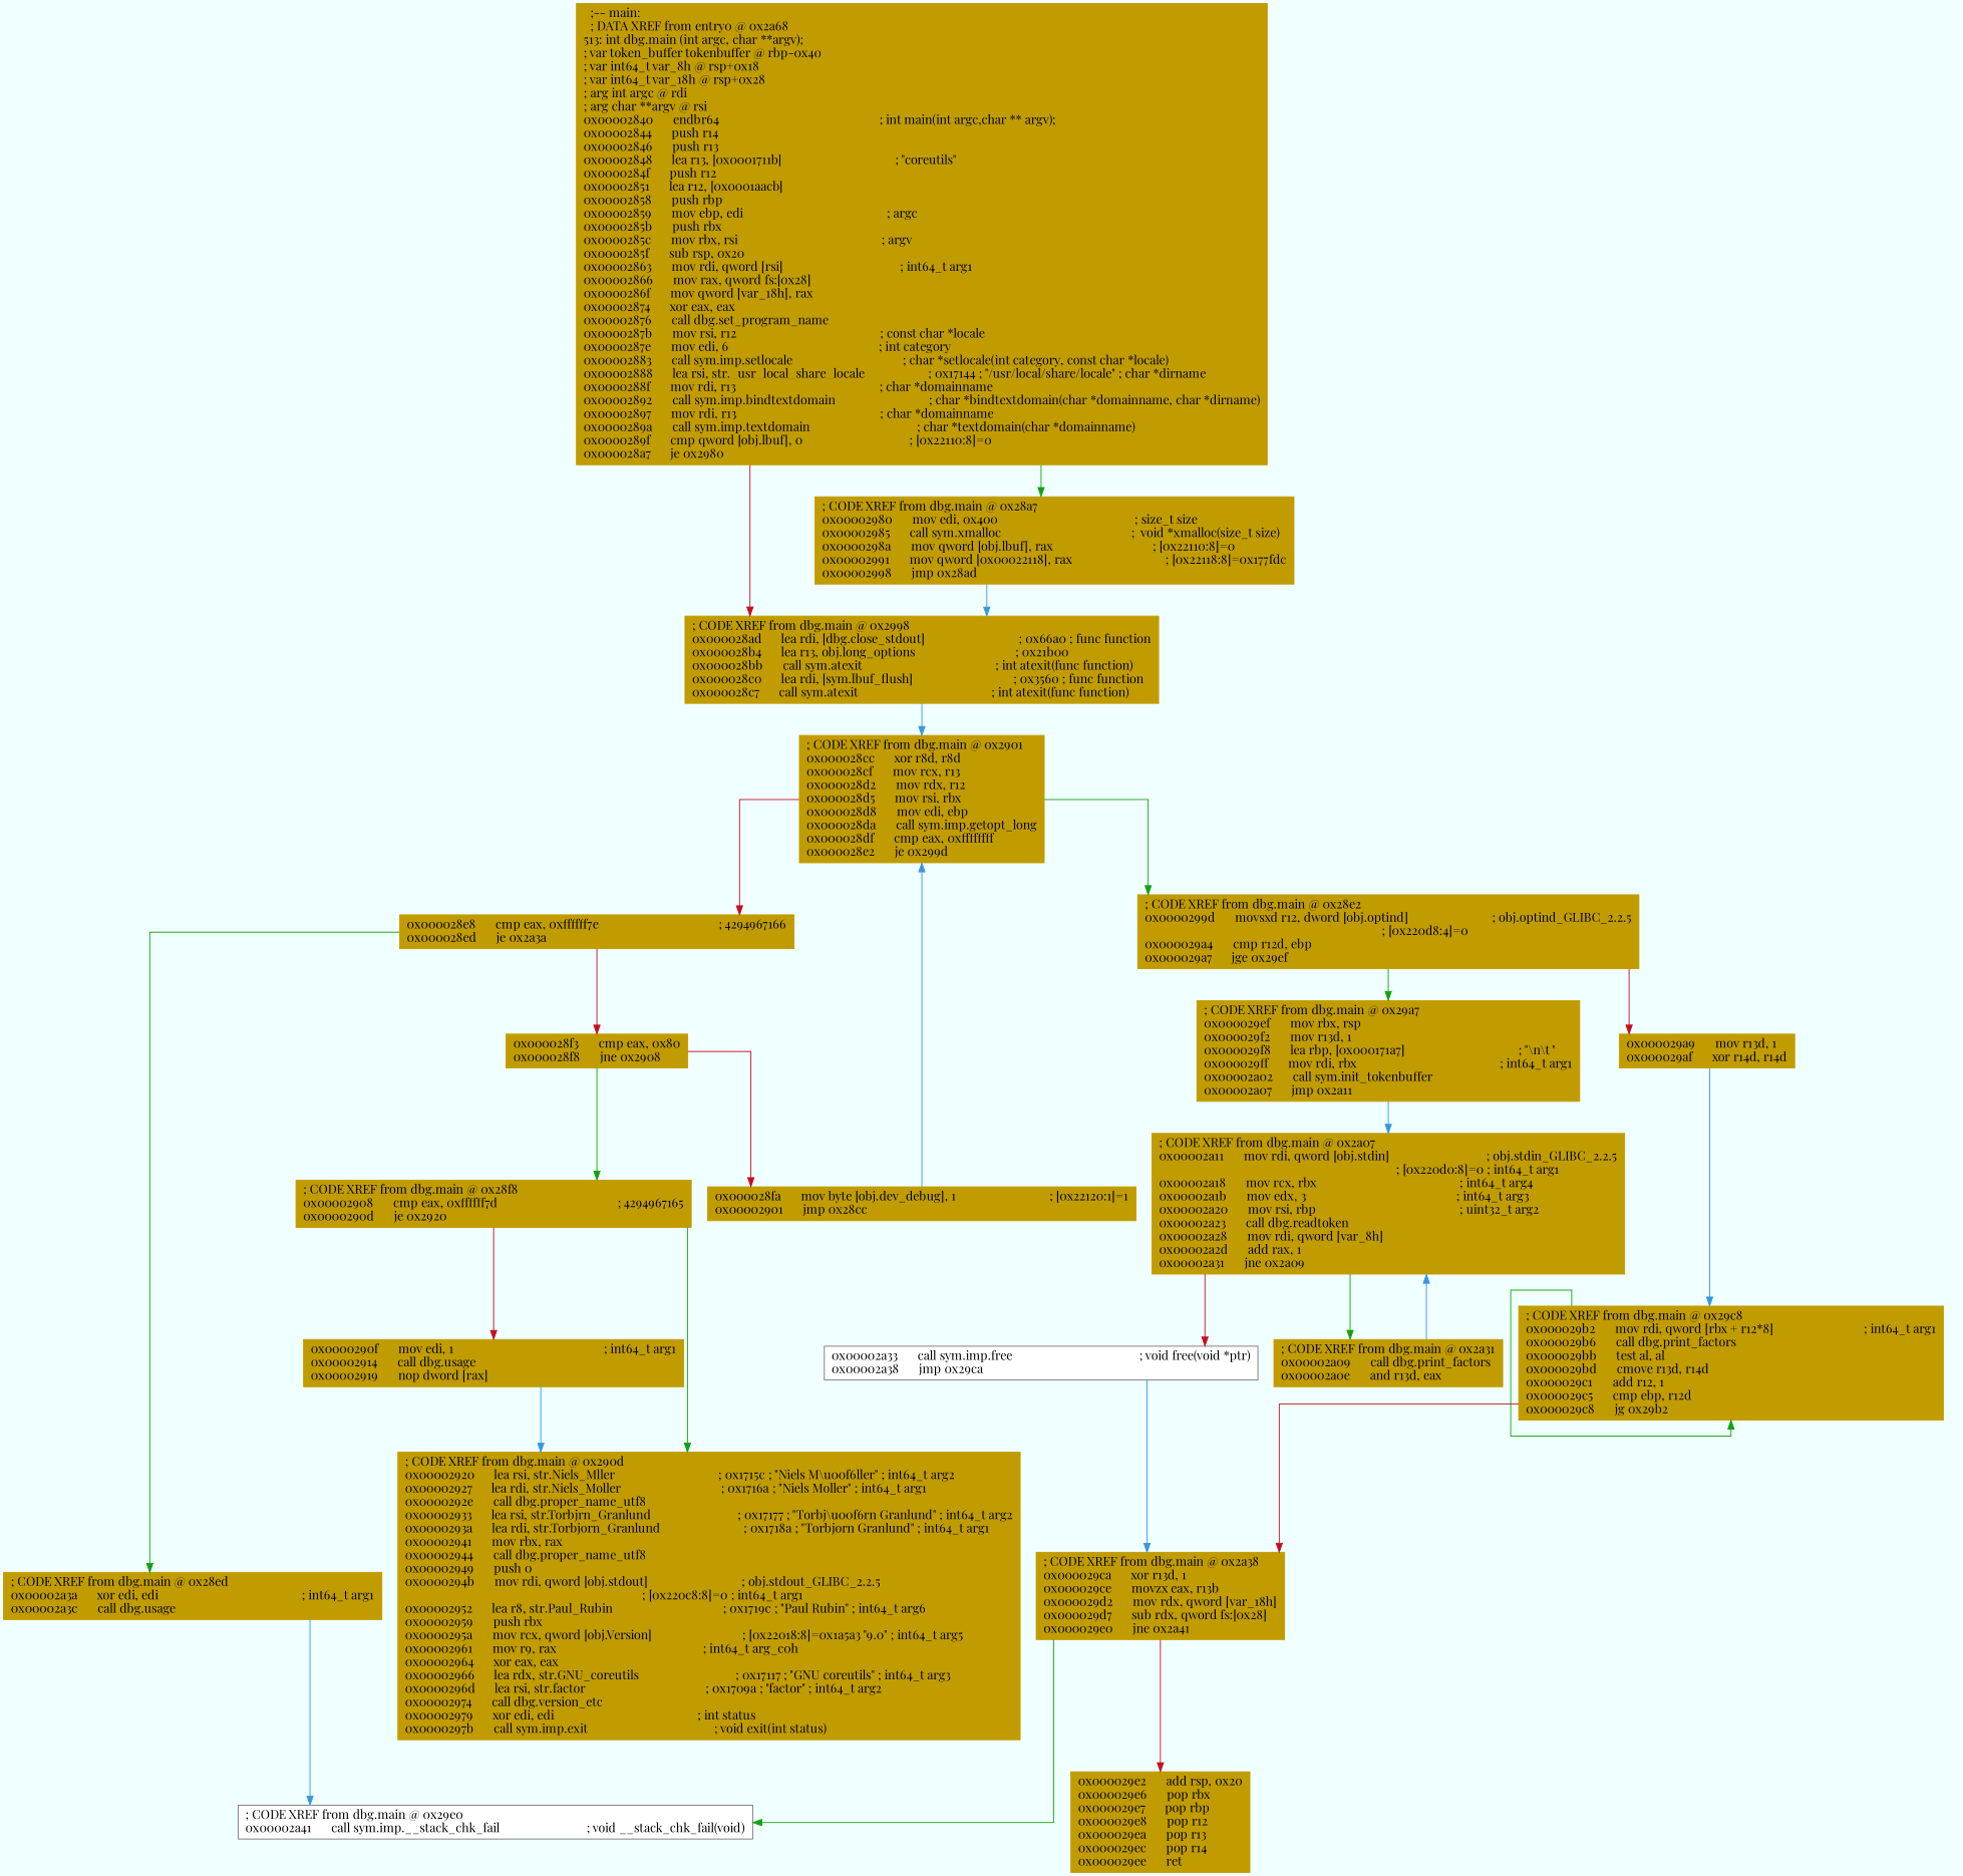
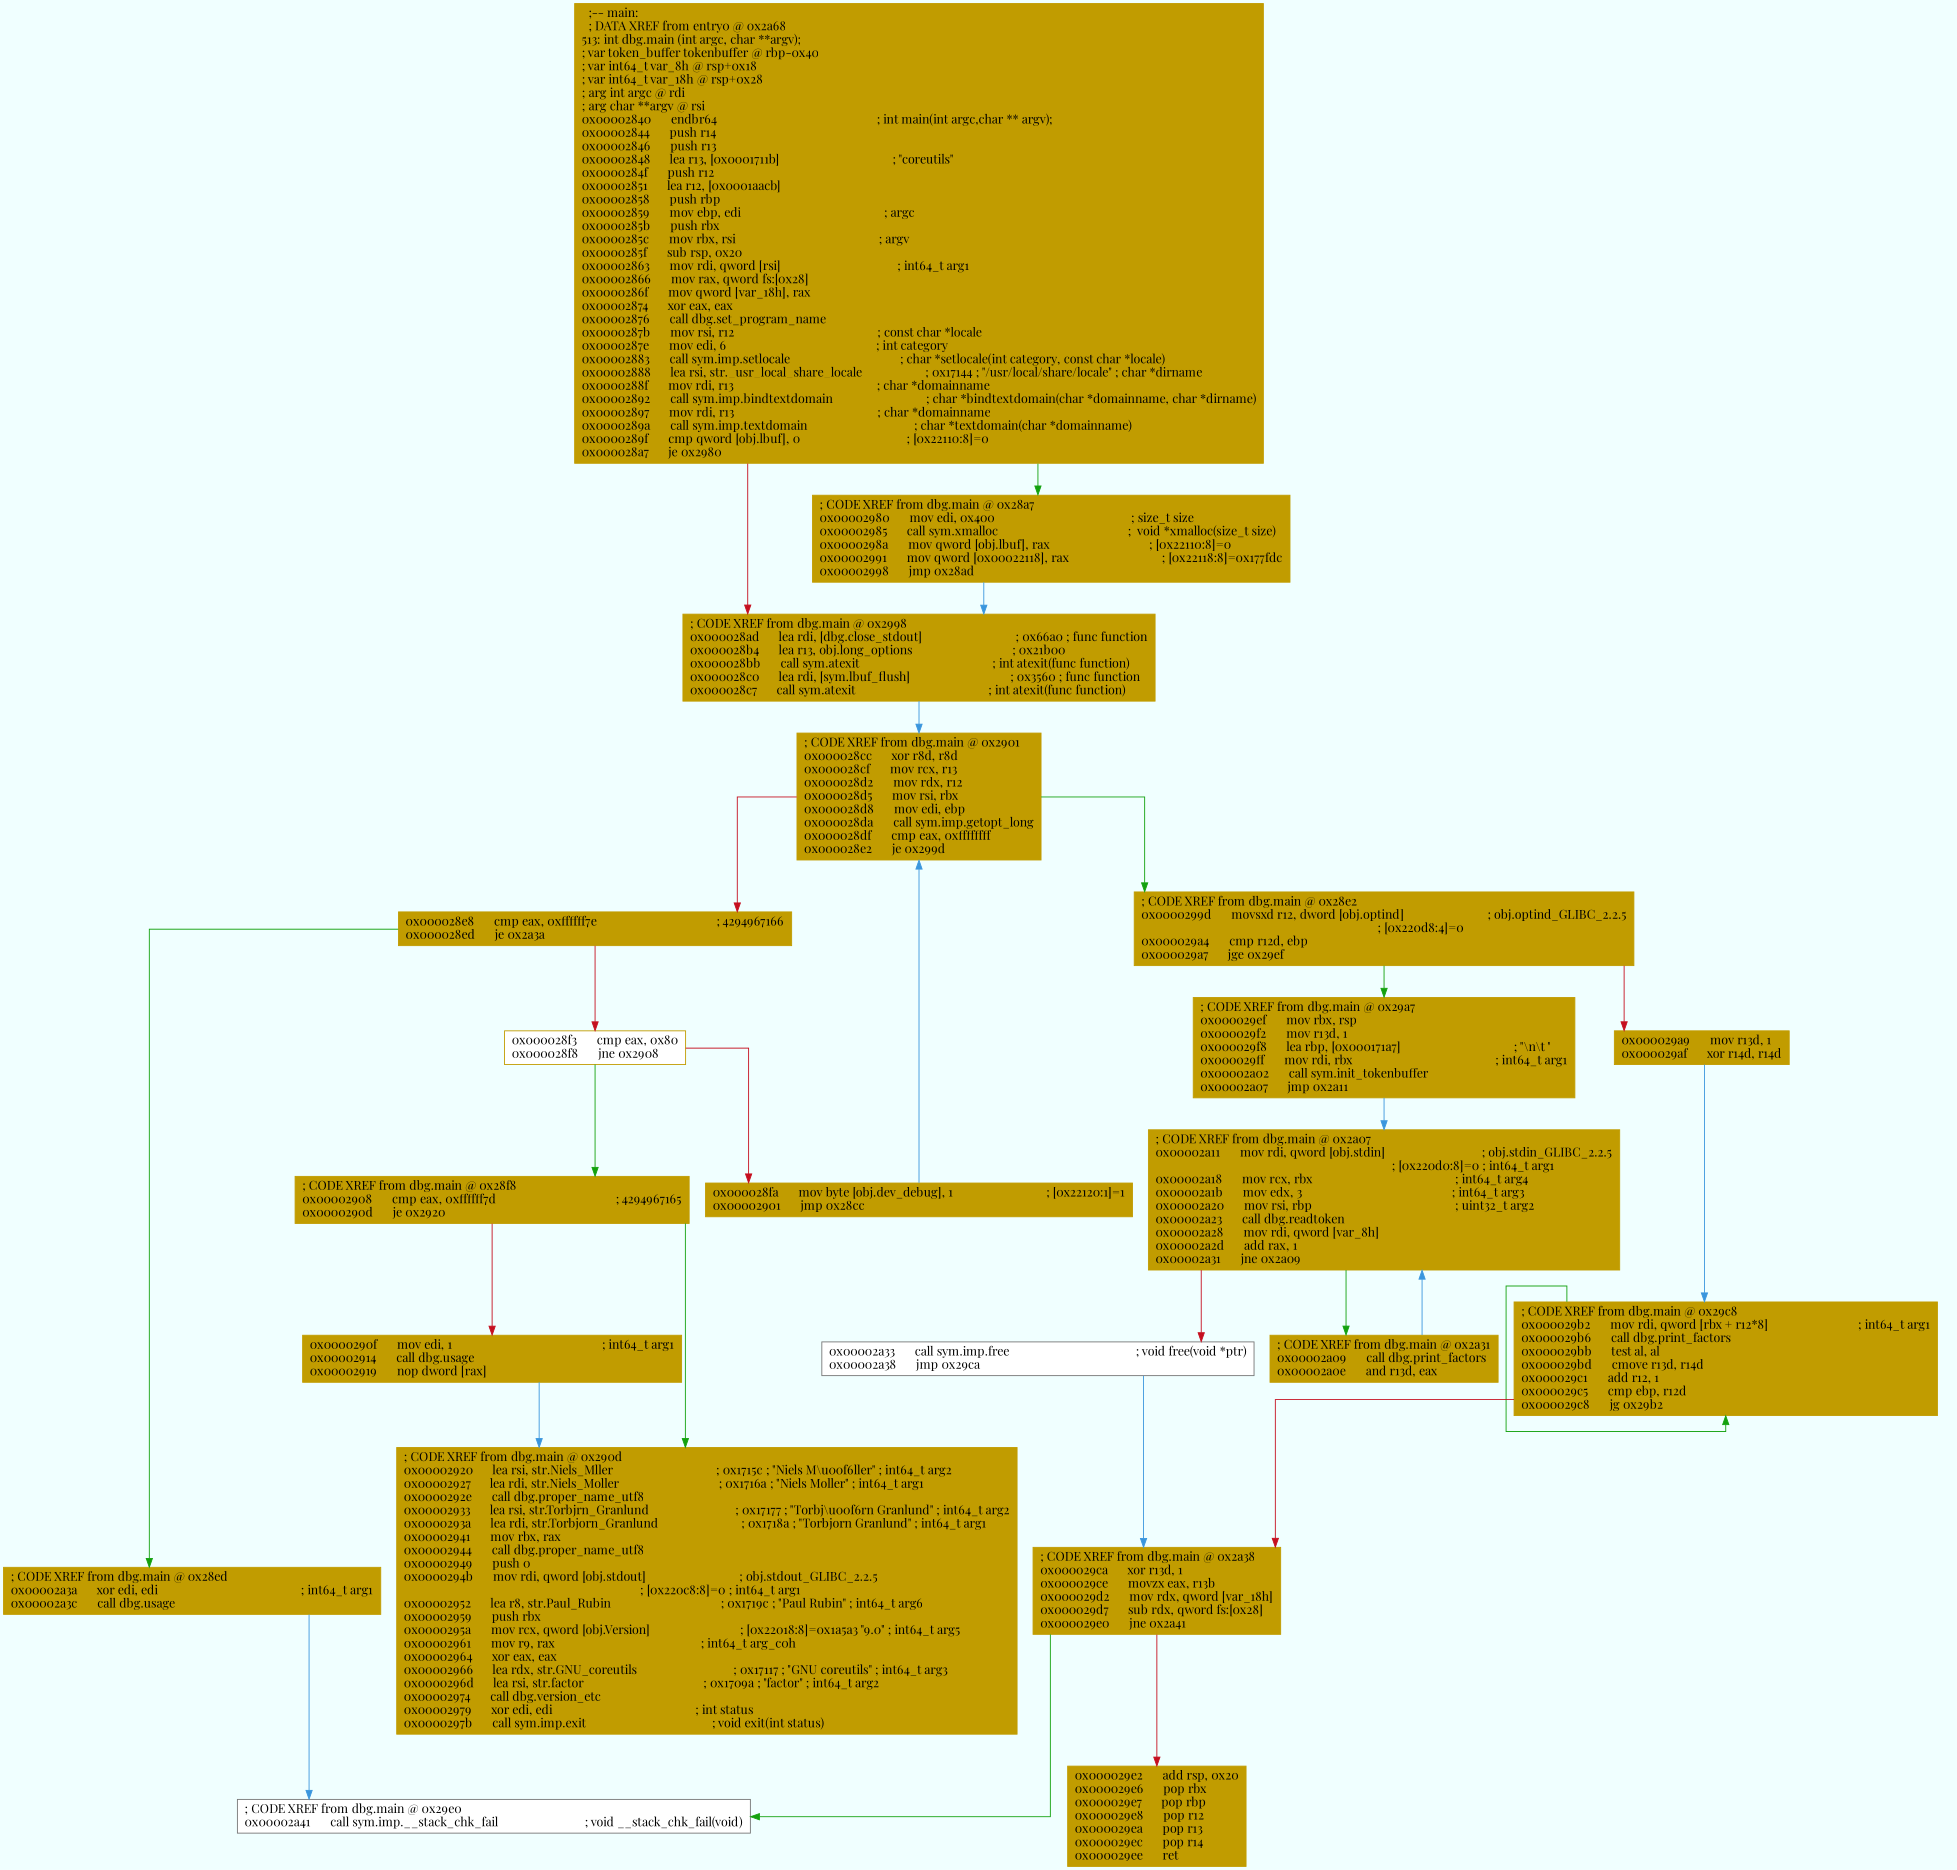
  digraph {
    bgcolor=azure
    fontname="Playfair Display"
    fontsize=8
    splines=ortho
    node [color="#c19c00" fillcolor="#c19c00" fontname="Playfair Display" shape=box style=filled]
    edge [arrowhead=normal color="#c50f1f" fontname="Playfair Display"]
    n1 [label="  ;-- main:\l  ; DATA XREF from entry0 @ 0x2a68\l513: int dbg.main (int argc, char **argv);\l; var token_buffer tokenbuffer @ rbp-0x40\l; var int64_t var_8h @ rsp+0x18\l; var int64_t var_18h @ rsp+0x28\l; arg int argc @ rdi\l; arg char **argv @ rsi\l0x00002840      endbr64                                                ; int main(int argc,char ** argv);\l0x00002844      push r14\l0x00002846      push r13\l0x00002848      lea r13, [0x0001711b]                                  ; \"coreutils\"\l0x0000284f      push r12\l0x00002851      lea r12, [0x0001aacb]\l0x00002858      push rbp\l0x00002859      mov ebp, edi                                           ; argc\l0x0000285b      push rbx\l0x0000285c      mov rbx, rsi                                           ; argv\l0x0000285f      sub rsp, 0x20\l0x00002863      mov rdi, qword [rsi]                                   ; int64_t arg1\l0x00002866      mov rax, qword fs:[0x28]\l0x0000286f      mov qword [var_18h], rax\l0x00002874      xor eax, eax\l0x00002876      call dbg.set_program_name\l0x0000287b      mov rsi, r12                                           ; const char *locale\l0x0000287e      mov edi, 6                                             ; int category\l0x00002883      call sym.imp.setlocale                                 ; char *setlocale(int category, const char *locale)\l0x00002888      lea rsi, str._usr_local_share_locale                   ; 0x17144 ; \"/usr/local/share/locale\" ; char *dirname\l0x0000288f      mov rdi, r13                                           ; char *domainname\l0x00002892      call sym.imp.bindtextdomain                            ; char *bindtextdomain(char *domainname, char *dirname)\l0x00002897      mov rdi, r13                                           ; char *domainname\l0x0000289a      call sym.imp.textdomain                                ; char *textdomain(char *domainname)\l0x0000289f      cmp qword [obj.lbuf], 0                                ; [0x22110:8]=0\l0x000028a7      je 0x2980\l"]
    n2 [label="; CODE XREF from dbg.main @ 0x2998\l0x000028ad      lea rdi, [dbg.close_stdout]                            ; 0x66a0 ; func function\l0x000028b4      lea r13, obj.long_options                              ; 0x21b00\l0x000028bb      call sym.atexit                                        ; int atexit(func function)\l0x000028c0      lea rdi, [sym.lbuf_flush]                              ; 0x3560 ; func function\l0x000028c7      call sym.atexit                                        ; int atexit(func function)\l"]
    n3 [label="; CODE XREF from dbg.main @ 0x28a7\l0x00002980      mov edi, 0x400                                         ; size_t size\l0x00002985      call sym.xmalloc                                       ;  void *xmalloc(size_t size)\l0x0000298a      mov qword [obj.lbuf], rax                              ; [0x22110:8]=0\l0x00002991      mov qword [0x00022118], rax                            ; [0x22118:8]=0x177fdc\l0x00002998      jmp 0x28ad\l"]
    n4 [label="; CODE XREF from dbg.main @ 0x2901\l0x000028cc      xor r8d, r8d\l0x000028cf      mov rcx, r13\l0x000028d2      mov rdx, r12\l0x000028d5      mov rsi, rbx\l0x000028d8      mov edi, ebp\l0x000028da      call sym.imp.getopt_long\l0x000028df      cmp eax, 0xffffffff\l0x000028e2      je 0x299d\l"]
    n5 [label="0x000028e8      cmp eax, 0xffffff7e                                    ; 4294967166\l0x000028ed      je 0x2a3a\l"]
    n6 [label="; CODE XREF from dbg.main @ 0x28e2\l0x0000299d      movsxd r12, dword [obj.optind]                         ; obj.optind_GLIBC_2.2.5\l                                                                       ; [0x220d8:4]=0\l0x000029a4      cmp r12d, ebp\l0x000029a7      jge 0x29ef\l"]
-   n7 [label="0x000028f3      cmp eax, 0x80\l0x000028f8      jne 0x2908\l"]
+   n7 [fillcolor=white label="0x000028f3      cmp eax, 0x80\l0x000028f8      jne 0x2908\l"]
    n8 [label="; CODE XREF from dbg.main @ 0x28ed\l0x00002a3a      xor edi, edi                                           ; int64_t arg1\l0x00002a3c      call dbg.usage\l"]
    n9 [label="0x000028fa      mov byte [obj.dev_debug], 1                            ; [0x22120:1]=1\l0x00002901      jmp 0x28cc\l"]
    n10 [label="; CODE XREF from dbg.main @ 0x28f8\l0x00002908      cmp eax, 0xffffff7d                                    ; 4294967165\l0x0000290d      je 0x2920\l"]
    n11 [label="0x0000290f      mov edi, 1                                             ; int64_t arg1\l0x00002914      call dbg.usage\l0x00002919      nop dword [rax]\l"]
    n12 [label="; CODE XREF from dbg.main @ 0x290d\l0x00002920      lea rsi, str.Niels_Mller                               ; 0x1715c ; \"Niels M\\u00f6ller\" ; int64_t arg2\l0x00002927      lea rdi, str.Niels_Moller                              ; 0x1716a ; \"Niels Moller\" ; int64_t arg1\l0x0000292e      call dbg.proper_name_utf8\l0x00002933      lea rsi, str.Torbjrn_Granlund                          ; 0x17177 ; \"Torbj\\u00f6rn Granlund\" ; int64_t arg2\l0x0000293a      lea rdi, str.Torbjorn_Granlund                         ; 0x1718a ; \"Torbjorn Granlund\" ; int64_t arg1\l0x00002941      mov rbx, rax\l0x00002944      call dbg.proper_name_utf8\l0x00002949      push 0\l0x0000294b      mov rdi, qword [obj.stdout]                            ; obj.stdout_GLIBC_2.2.5\l                                                                       ; [0x220c8:8]=0 ; int64_t arg1\l0x00002952      lea r8, str.Paul_Rubin                                 ; 0x1719c ; \"Paul Rubin\" ; int64_t arg6\l0x00002959      push rbx\l0x0000295a      mov rcx, qword [obj.Version]                           ; [0x22018:8]=0x1a5a3 \"9.0\" ; int64_t arg5\l0x00002961      mov r9, rax                                            ; int64_t arg_c0h\l0x00002964      xor eax, eax\l0x00002966      lea rdx, str.GNU_coreutils                             ; 0x17117 ; \"GNU coreutils\" ; int64_t arg3\l0x0000296d      lea rsi, str.factor                                    ; 0x1709a ; \"factor\" ; int64_t arg2\l0x00002974      call dbg.version_etc\l0x00002979      xor edi, edi                                           ; int status\l0x0000297b      call sym.imp.exit                                      ; void exit(int status)\l"]
    n13 [label="0x000029a9      mov r13d, 1\l0x000029af      xor r14d, r14d\l"]
    n14 [label="; CODE XREF from dbg.main @ 0x29a7\l0x000029ef      mov rbx, rsp\l0x000029f2      mov r13d, 1\l0x000029f8      lea rbp, [0x000171a7]                                  ; \"\\n\\t \"\l0x000029ff      mov rdi, rbx                                           ; int64_t arg1\l0x00002a02      call sym.init_tokenbuffer\l0x00002a07      jmp 0x2a11\l"]
    n15 [label="; CODE XREF from dbg.main @ 0x29c8\l0x000029b2      mov rdi, qword [rbx + r12*8]                           ; int64_t arg1\l0x000029b6      call dbg.print_factors\l0x000029bb      test al, al\l0x000029bd      cmove r13d, r14d\l0x000029c1      add r12, 1\l0x000029c5      cmp ebp, r12d\l0x000029c8      jg 0x29b2\l"]
    n16 [label="; CODE XREF from dbg.main @ 0x2a38\l0x000029ca      xor r13d, 1\l0x000029ce      movzx eax, r13b\l0x000029d2      mov rdx, qword [var_18h]\l0x000029d7      sub rdx, qword fs:[0x28]\l0x000029e0      jne 0x2a41\l"]
    n17 [label="0x000029e2      add rsp, 0x20\l0x000029e6      pop rbx\l0x000029e7      pop rbp\l0x000029e8      pop r12\l0x000029ea      pop r13\l0x000029ec      pop r14\l0x000029ee      ret\l"]
    n18 [color="#767676" fillcolor=white label="; CODE XREF from dbg.main @ 0x29e0\l0x00002a41      call sym.imp.__stack_chk_fail                          ; void __stack_chk_fail(void)\l"]
    n19 [label="; CODE XREF from dbg.main @ 0x2a07\l0x00002a11      mov rdi, qword [obj.stdin]                             ; obj.stdin_GLIBC_2.2.5\l                                                                       ; [0x220d0:8]=0 ; int64_t arg1\l0x00002a18      mov rcx, rbx                                           ; int64_t arg4\l0x00002a1b      mov edx, 3                                             ; int64_t arg3\l0x00002a20      mov rsi, rbp                                           ; uint32_t arg2\l0x00002a23      call dbg.readtoken\l0x00002a28      mov rdi, qword [var_8h]\l0x00002a2d      add rax, 1\l0x00002a31      jne 0x2a09\l"]
    n20 [label="; CODE XREF from dbg.main @ 0x2a31\l0x00002a09      call dbg.print_factors\l0x00002a0e      and r13d, eax\l"]
    n21 [color="#767676" fillcolor=white label="0x00002a33      call sym.imp.free                                      ; void free(void *ptr)\l0x00002a38      jmp 0x29ca\l"]
    n1 -> n2
    n1 -> n3 [color="#13a10e"]
    n2 -> n4 [color="#3a96dd"]
    n3 -> n2 [color="#3a96dd"]
    n4 -> n5
    n4 -> n6 [color="#13a10e"]
    n5 -> n7
    n5 -> n8 [color="#13a10e"]
    n6 -> n13
    n6 -> n14 [color="#13a10e"]
    n7 -> n9
    n7 -> n10 [color="#13a10e"]
    n8 -> n18 [color="#3a96dd"]
    n9 -> n4 [color="#3a96dd"]
    n10 -> n11
    n10 -> n12 [color="#13a10e"]
    n11 -> n12 [color="#3a96dd"]
    n13 -> n15 [color="#3a96dd"]
    n14 -> n19 [color="#3a96dd"]
    n15 -> n15 [color="#13a10e"]
    n15 -> n16
    n16 -> n17
    n16 -> n18 [color="#13a10e"]
    n19 -> n20 [color="#13a10e"]
    n19 -> n21
    n20 -> n19 [color="#3a96dd"]
    n21 -> n16 [color="#3a96dd"]
  }
